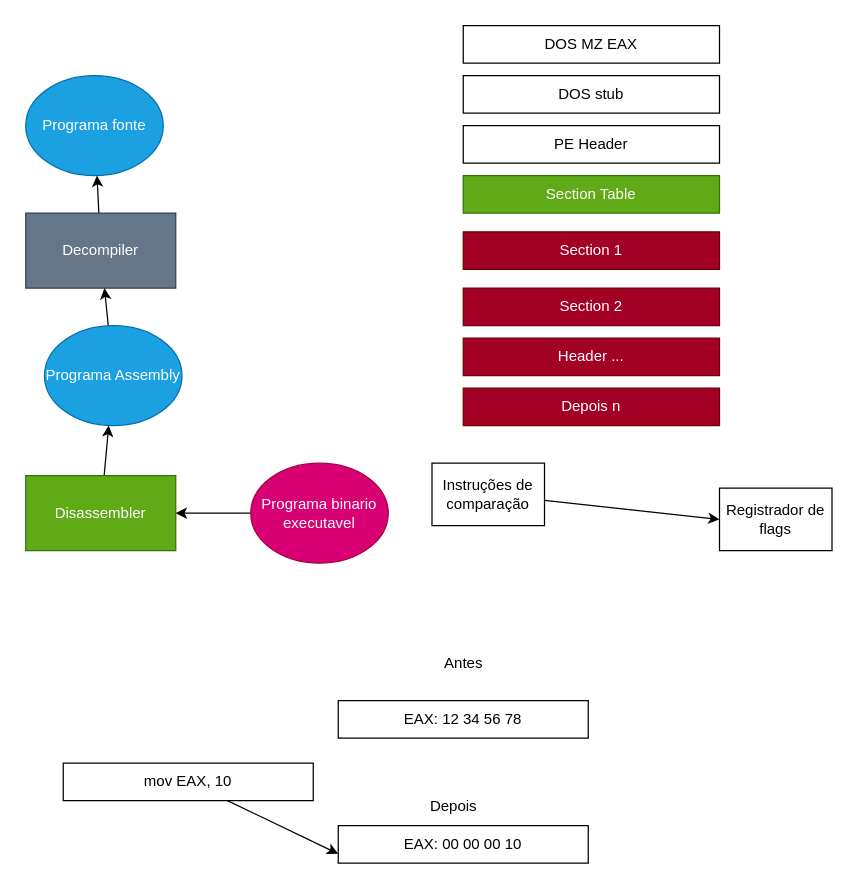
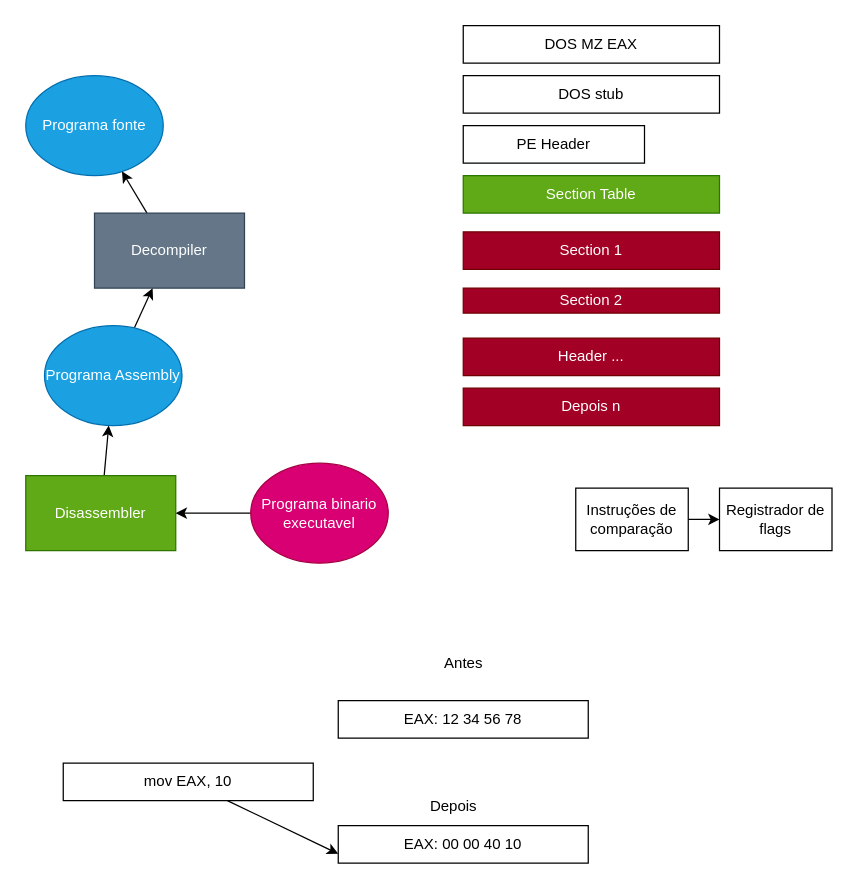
  <mxCell id="0" />
  <mxCell id="1" parent="0" />
  <mxCell id="2" value="Programa fonte" style="ellipse;whiteSpace=wrap;html=1;fillColor=#1ba1e2;fontColor=#ffffff;strokeColor=#006EAF;" vertex="1" parent="1"><mxGeometry x="20" y="60" width="110" height="80" as="geometry" /></mxCell>
  <mxCell id="3" style="edgeStyle=none;html=1;" edge="1" parent="1" source="4" target="2"><mxGeometry relative="1" as="geometry" /></mxCell>
- <mxCell id="4" value="Decompiler" style="whiteSpace=wrap;html=1;fillColor=#647687;fontColor=#ffffff;strokeColor=#314354;" vertex="1" parent="1"><mxGeometry x="20" y="170" width="120" height="60" as="geometry" /></mxCell>
+ <mxCell id="4" value="Decompiler" style="whiteSpace=wrap;html=1;fillColor=#647687;fontColor=#ffffff;strokeColor=#314354;" vertex="1" parent="1"><mxGeometry x="75" y="170" width="120" height="60" as="geometry" /></mxCell>
  <mxCell id="5" style="edgeStyle=none;html=1;" edge="1" parent="1" source="6" target="4"><mxGeometry relative="1" as="geometry" /></mxCell>
  <mxCell id="6" value="Programa Assembly" style="ellipse;whiteSpace=wrap;html=1;fillColor=#1ba1e2;fontColor=#ffffff;strokeColor=#006EAF;" vertex="1" parent="1"><mxGeometry x="35" y="260" width="110" height="80" as="geometry" /></mxCell>
  <mxCell id="7" style="edgeStyle=none;html=1;" edge="1" parent="1" source="8" target="6"><mxGeometry relative="1" as="geometry" /></mxCell>
  <mxCell id="8" value="Disassembler" style="whiteSpace=wrap;html=1;fillColor=#60a917;fontColor=#ffffff;strokeColor=#2D7600;" vertex="1" parent="1"><mxGeometry x="20" y="380" width="120" height="60" as="geometry" /></mxCell>
  <mxCell id="9" style="edgeStyle=none;html=1;entryX=1;entryY=0.5;entryDx=0;entryDy=0;" edge="1" parent="1" source="10" target="8"><mxGeometry relative="1" as="geometry" /></mxCell>
  <mxCell id="10" value="Programa binario executavel" style="ellipse;whiteSpace=wrap;html=1;fillColor=#d80073;fontColor=#ffffff;strokeColor=#A50040;" vertex="1" parent="1"><mxGeometry x="200" y="370" width="110" height="80" as="geometry" /></mxCell>
  <mxCell id="11" value="DOS MZ EAX" style="whiteSpace=wrap;html=1;" vertex="1" parent="1"><mxGeometry x="370" y="20" width="205" height="30" as="geometry" /></mxCell>
  <mxCell id="12" value="DOS stub" style="whiteSpace=wrap;html=1;" vertex="1" parent="1"><mxGeometry x="370" y="60" width="205" height="30" as="geometry" /></mxCell>
- <mxCell id="13" value="PE Header" style="whiteSpace=wrap;html=1;" vertex="1" parent="1"><mxGeometry x="370" y="100" width="205" height="30" as="geometry" /></mxCell>
+ <mxCell id="13" value="PE Header" style="whiteSpace=wrap;html=1;" vertex="1" parent="1"><mxGeometry x="370" y="100" width="145" height="30" as="geometry" /></mxCell>
  <mxCell id="14" value="Section Table" style="whiteSpace=wrap;html=1;fillColor=#60a917;fontColor=#ffffff;strokeColor=#2D7600;" vertex="1" parent="1"><mxGeometry x="370" y="140" width="205" height="30" as="geometry" /></mxCell>
  <mxCell id="15" value="Section 1" style="whiteSpace=wrap;html=1;fillColor=#a20025;fontColor=#ffffff;strokeColor=#6F0000;" vertex="1" parent="1"><mxGeometry x="370" y="185" width="205" height="30" as="geometry" /></mxCell>
- <mxCell id="16" value="Section 2" style="whiteSpace=wrap;html=1;fillColor=#a20025;fontColor=#ffffff;strokeColor=#6F0000;" vertex="1" parent="1"><mxGeometry x="370" y="230" width="205" height="30" as="geometry" /></mxCell>
+ <mxCell id="16" value="Section 2" style="whiteSpace=wrap;html=1;fillColor=#a20025;fontColor=#ffffff;strokeColor=#6F0000;" vertex="1" parent="1"><mxGeometry x="370" y="230" width="205" height="20" as="geometry" /></mxCell>
  <mxCell id="17" value="Header ..." style="whiteSpace=wrap;html=1;fillColor=#a20025;fontColor=#ffffff;strokeColor=#6F0000;" vertex="1" parent="1"><mxGeometry x="370" y="270" width="205" height="30" as="geometry" /></mxCell>
  <mxCell id="18" value="Depois n" style="whiteSpace=wrap;html=1;fillColor=#a20025;fontColor=#ffffff;strokeColor=#6F0000;" vertex="1" parent="1"><mxGeometry x="370" y="310" width="205" height="30" as="geometry" /></mxCell>
  <mxCell id="19" style="edgeStyle=none;html=1;entryX=0;entryY=0.75;entryDx=0;entryDy=0;" edge="1" parent="1" source="20" target="21"><mxGeometry relative="1" as="geometry" /></mxCell>
  <mxCell id="20" value="mov EAX, 10" style="whiteSpace=wrap;html=1;" vertex="1" parent="1"><mxGeometry x="50" y="610" width="200" height="30" as="geometry" /></mxCell>
- <mxCell id="21" value="EAX: 00 00 00 10" style="whiteSpace=wrap;html=1;" vertex="1" parent="1"><mxGeometry x="270" y="660" width="200" height="30" as="geometry" /></mxCell>
+ <mxCell id="21" value="EAX: 00 00 40 10" style="whiteSpace=wrap;html=1;" vertex="1" parent="1"><mxGeometry x="270" y="660" width="200" height="30" as="geometry" /></mxCell>
  <mxCell id="22" value="EAX: 12 34 56 78" style="whiteSpace=wrap;html=1;" vertex="1" parent="1"><mxGeometry x="270" y="560" width="200" height="30" as="geometry" /></mxCell>
  <mxCell id="23" value="Antes" style="text;strokeColor=none;align=center;fillColor=none;html=1;verticalAlign=middle;whiteSpace=wrap;rounded=0;" vertex="1" parent="1"><mxGeometry x="307.5" y="515" width="125" height="30" as="geometry" /></mxCell>
  <mxCell id="24" value="Depois" style="text;strokeColor=none;align=center;fillColor=none;html=1;verticalAlign=middle;whiteSpace=wrap;rounded=0;" vertex="1" parent="1"><mxGeometry x="300" y="630" width="125" height="30" as="geometry" /></mxCell>
  <mxCell id="25" style="edgeStyle=none;html=1;entryX=0;entryY=0.5;entryDx=0;entryDy=0;" edge="1" parent="1" source="26" target="27"><mxGeometry relative="1" as="geometry" /></mxCell>
- <mxCell id="26" value="Instruções de comparação" style="whiteSpace=wrap;html=1;" vertex="1" parent="1"><mxGeometry x="345" y="370" width="90" height="50" as="geometry" /></mxCell>
+ <mxCell id="26" value="Instruções de comparação" style="whiteSpace=wrap;html=1;" vertex="1" parent="1"><mxGeometry x="460" y="390" width="90" height="50" as="geometry" /></mxCell>
  <mxCell id="27" value="Registrador de flags" style="whiteSpace=wrap;html=1;" vertex="1" parent="1"><mxGeometry x="575" y="390" width="90" height="50" as="geometry" /></mxCell>
